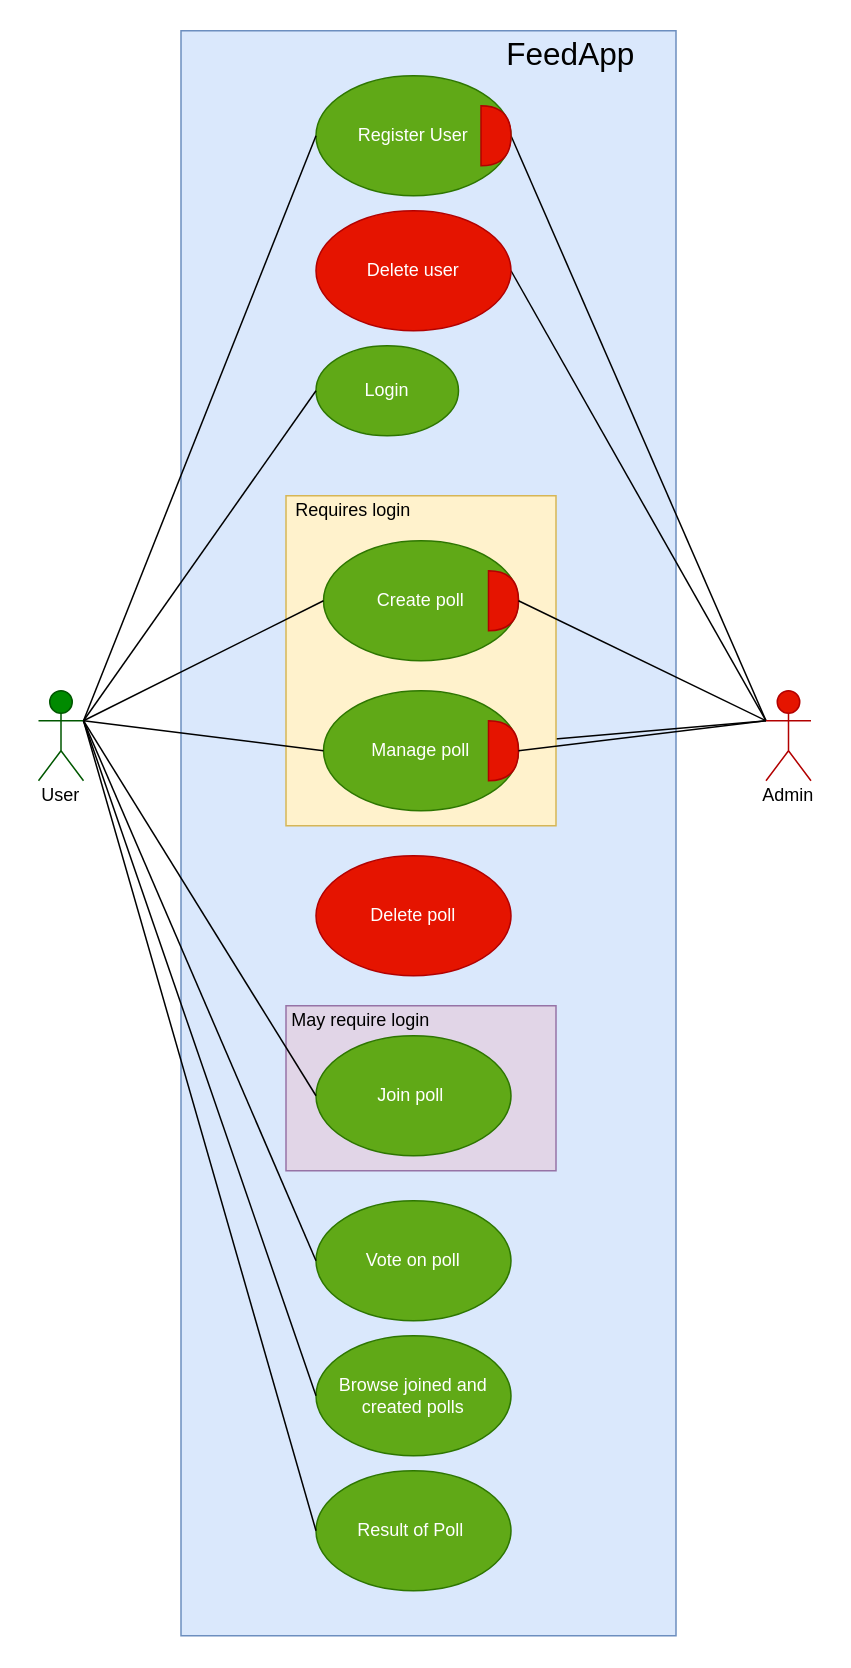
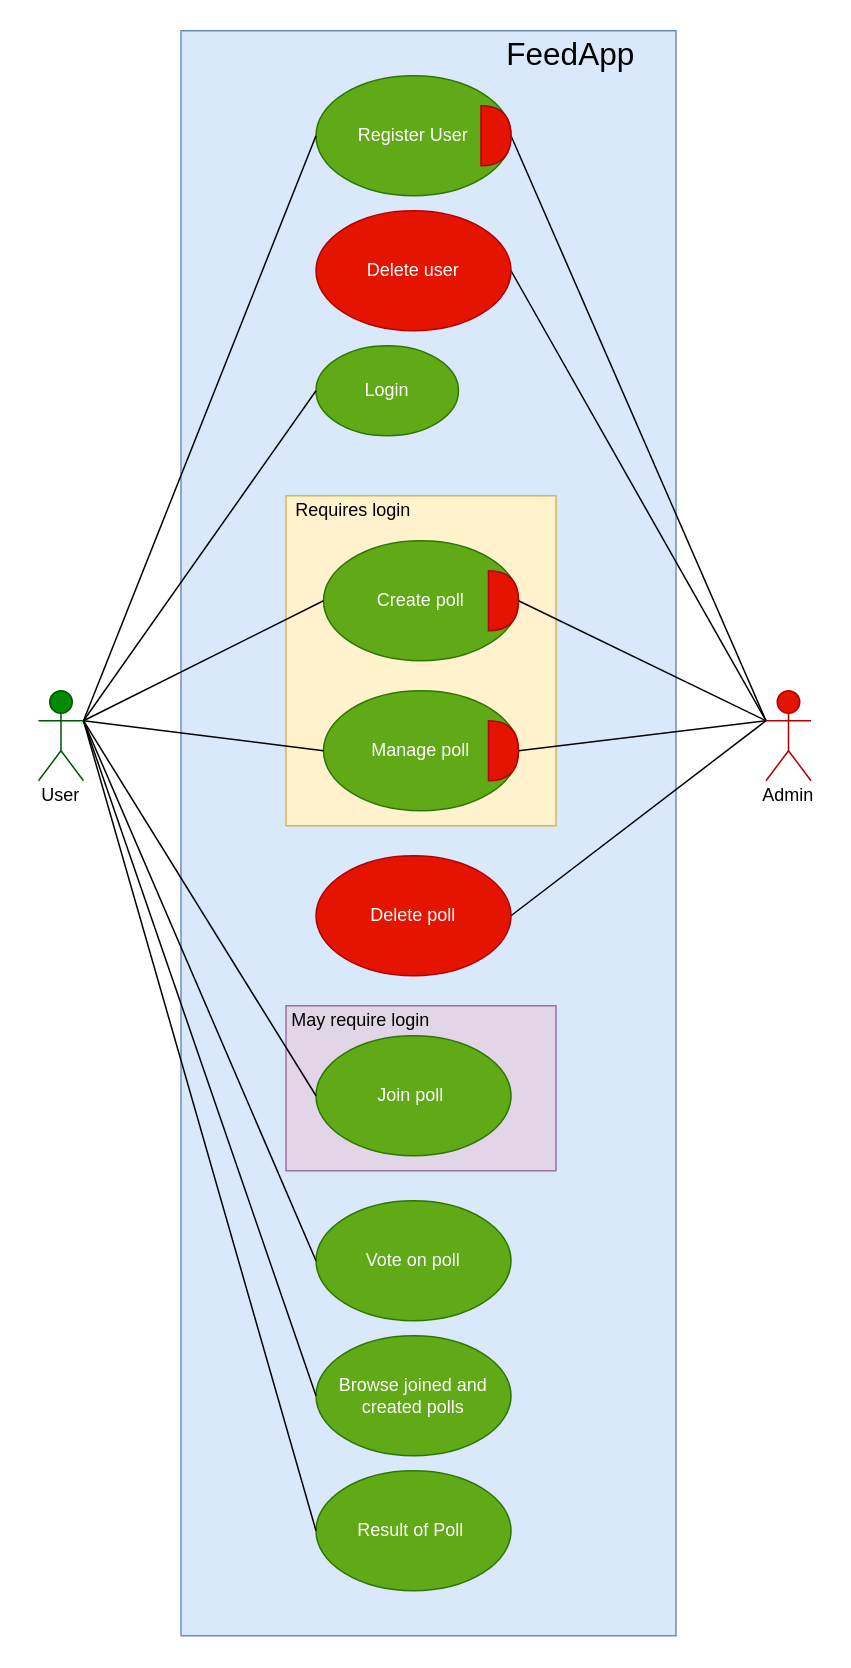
  <mxCell id="0" />
  <mxCell id="1" parent="0" />
  <mxCell id="2" value="User" style="shape=umlActor;verticalLabelPosition=bottom;verticalAlign=top;html=1;outlineConnect=0;fillColor=#008a00;strokeColor=#005700;fontColor=#ffffff;" vertex="1" parent="1"><mxGeometry x="25" y="460" width="30" height="60" as="geometry" /></mxCell>
  <mxCell id="3" value="" style="rounded=0;whiteSpace=wrap;html=1;fillColor=#dae8fc;strokeColor=#6c8ebf;" vertex="1" parent="1"><mxGeometry x="120" y="20" width="330" height="1070" as="geometry" /></mxCell>
  <mxCell id="4" style="edgeStyle=none;rounded=0;orthogonalLoop=1;jettySize=auto;html=1;exitX=0;exitY=0.333;exitDx=0;exitDy=0;exitPerimeter=0;entryX=1;entryY=0.5;entryDx=0;entryDy=0;entryPerimeter=0;endArrow=none;endFill=0;" edge="1" parent="1" source="7" target="33"><mxGeometry relative="1" as="geometry" /></mxCell>
  <mxCell id="5" style="edgeStyle=none;rounded=0;orthogonalLoop=1;jettySize=auto;html=1;exitX=0;exitY=0.333;exitDx=0;exitDy=0;exitPerimeter=0;entryX=1;entryY=0.5;entryDx=0;entryDy=0;endArrow=none;endFill=0;" edge="1" parent="1" source="7" target="32"><mxGeometry relative="1" as="geometry" /></mxCell>
- <mxCell id="6" style="edgeStyle=none;rounded=0;orthogonalLoop=1;jettySize=auto;html=1;exitX=0;exitY=0.333;exitDx=0;exitDy=0;exitPerimeter=0;endArrow=none;endFill=0;" edge="1" parent="1" source="7" target="25"><mxGeometry relative="1" as="geometry" /></mxCell>
+ <mxCell id="6" style="edgeStyle=none;rounded=0;orthogonalLoop=1;jettySize=auto;html=1;exitX=0;exitY=0.333;exitDx=0;exitDy=0;exitPerimeter=0;entryX=1;entryY=0.5;entryDx=0;entryDy=0;endArrow=none;endFill=0;" edge="1" parent="1" source="7" target="29"><mxGeometry relative="1" as="geometry" /></mxCell>
  <mxCell id="7" value="Administrator" style="shape=umlActor;verticalLabelPosition=bottom;verticalAlign=top;html=1;outlineConnect=0;fillColor=#e51400;strokeColor=#B20000;fontColor=#ffffff;" vertex="1" parent="1"><mxGeometry x="510" y="460" width="30" height="60" as="geometry" /></mxCell>
  <mxCell id="8" value="Vote on poll" style="ellipse;whiteSpace=wrap;html=1;fillColor=#60a917;strokeColor=#2D7600;fontColor=#ffffff;" vertex="1" parent="1"><mxGeometry x="210" y="800" width="130" height="80" as="geometry" /></mxCell>
  <mxCell id="9" value="Result of Poll&amp;nbsp;" style="ellipse;whiteSpace=wrap;html=1;fillColor=#60a917;strokeColor=#2D7600;fontColor=#ffffff;" vertex="1" parent="1"><mxGeometry x="210" y="980" width="130" height="80" as="geometry" /></mxCell>
  <mxCell id="10" value="Register User" style="ellipse;whiteSpace=wrap;html=1;fillColor=#60a917;strokeColor=#2D7600;fontColor=#ffffff;" vertex="1" parent="1"><mxGeometry x="210" y="50" width="130" height="80" as="geometry" /></mxCell>
  <mxCell id="11" value="Login" style="ellipse;whiteSpace=wrap;html=1;fillColor=#60a917;strokeColor=#2D7600;fontColor=#ffffff;" vertex="1" parent="1"><mxGeometry x="210" y="230" width="95" height="60" as="geometry" /></mxCell>
  <mxCell id="12" value="Browse joined and created polls" style="ellipse;whiteSpace=wrap;html=1;fillColor=#60a917;strokeColor=#2D7600;fontColor=#ffffff;" vertex="1" parent="1"><mxGeometry x="210" y="890" width="130" height="80" as="geometry" /></mxCell>
  <mxCell id="13" style="edgeStyle=none;rounded=0;orthogonalLoop=1;jettySize=auto;html=1;entryX=0;entryY=0.5;entryDx=0;entryDy=0;endArrow=none;endFill=0;exitX=1;exitY=0.333;exitDx=0;exitDy=0;exitPerimeter=0;" edge="1" parent="1" target="9" source="2"><mxGeometry relative="1" as="geometry"><mxPoint x="80" y="410" as="sourcePoint" /></mxGeometry></mxCell>
  <mxCell id="14" value="&lt;font style=&quot;font-size: 21px&quot;&gt;FeedApp&lt;/font&gt;" style="text;html=1;strokeColor=none;fillColor=none;align=center;verticalAlign=middle;whiteSpace=wrap;rounded=0;" vertex="1" parent="1"><mxGeometry x="360" y="25" width="40" height="20" as="geometry" /></mxCell>
  <mxCell id="15" value="" style="rounded=0;whiteSpace=wrap;html=1;fillColor=#fff2cc;strokeColor=#d6b656;" vertex="1" parent="1"><mxGeometry x="190" y="330" width="180" height="220" as="geometry" /></mxCell>
  <mxCell id="16" value="Create poll" style="ellipse;whiteSpace=wrap;html=1;fillColor=#60a917;strokeColor=#2D7600;fontColor=#ffffff;" vertex="1" parent="1"><mxGeometry x="215" y="360" width="130" height="80" as="geometry" /></mxCell>
  <mxCell id="17" value="" style="endArrow=none;html=1;exitX=1;exitY=0.333;exitDx=0;exitDy=0;exitPerimeter=0;entryX=0;entryY=0.5;entryDx=0;entryDy=0;endFill=0;" edge="1" parent="1" source="2" target="16"><mxGeometry width="50" height="50" relative="1" as="geometry"><mxPoint x="400" y="500" as="sourcePoint" /><mxPoint x="450" y="450" as="targetPoint" /></mxGeometry></mxCell>
  <mxCell id="18" style="edgeStyle=none;rounded=0;orthogonalLoop=1;jettySize=auto;html=1;exitX=0.5;exitY=0;exitDx=0;exitDy=0;" edge="1" parent="1" source="15" target="15"><mxGeometry relative="1" as="geometry" /></mxCell>
  <mxCell id="19" value="Requires login" style="text;html=1;strokeColor=none;fillColor=none;align=center;verticalAlign=middle;whiteSpace=wrap;rounded=0;" vertex="1" parent="1"><mxGeometry x="190" y="330" width="90" height="20" as="geometry" /></mxCell>
  <mxCell id="20" style="edgeStyle=none;rounded=0;orthogonalLoop=1;jettySize=auto;html=1;exitX=1;exitY=0.333;exitDx=0;exitDy=0;exitPerimeter=0;entryX=0;entryY=0.5;entryDx=0;entryDy=0;endArrow=none;endFill=0;" edge="1" parent="1" source="2" target="10"><mxGeometry relative="1" as="geometry" /></mxCell>
  <mxCell id="21" value="" style="rounded=0;whiteSpace=wrap;html=1;fillColor=#e1d5e7;strokeColor=#9673a6;" vertex="1" parent="1"><mxGeometry x="190" y="670" width="180" height="110" as="geometry" /></mxCell>
  <mxCell id="22" value="Join poll&amp;nbsp;" style="ellipse;whiteSpace=wrap;html=1;fillColor=#60a917;strokeColor=#2D7600;fontColor=#ffffff;" vertex="1" parent="1"><mxGeometry x="210" y="690" width="130" height="80" as="geometry" /></mxCell>
  <mxCell id="23" value="" style="endArrow=none;html=1;exitX=1;exitY=0.333;exitDx=0;exitDy=0;exitPerimeter=0;entryX=0;entryY=0.5;entryDx=0;entryDy=0;endFill=0;" edge="1" parent="1" source="2" target="22"><mxGeometry width="50" height="50" relative="1" as="geometry"><mxPoint x="400" y="500" as="sourcePoint" /><mxPoint x="450" y="450" as="targetPoint" /></mxGeometry></mxCell>
  <mxCell id="24" value="May require login" style="text;html=1;strokeColor=none;fillColor=none;align=center;verticalAlign=middle;whiteSpace=wrap;rounded=0;" vertex="1" parent="1"><mxGeometry x="190" y="670" width="100" height="20" as="geometry" /></mxCell>
  <mxCell id="25" value="Manage poll" style="ellipse;whiteSpace=wrap;html=1;fillColor=#60a917;strokeColor=#2D7600;fontColor=#ffffff;" vertex="1" parent="1"><mxGeometry x="215" y="460" width="130" height="80" as="geometry" /></mxCell>
  <mxCell id="26" value="" style="endArrow=none;html=1;entryX=0;entryY=0.5;entryDx=0;entryDy=0;exitX=1;exitY=0.333;exitDx=0;exitDy=0;exitPerimeter=0;endFill=0;" edge="1" parent="1" source="2" target="25"><mxGeometry width="50" height="50" relative="1" as="geometry"><mxPoint x="80" y="410" as="sourcePoint" /><mxPoint x="410" y="260" as="targetPoint" /><Array as="points" /></mxGeometry></mxCell>
  <mxCell id="27" style="edgeStyle=none;rounded=0;orthogonalLoop=1;jettySize=auto;html=1;exitX=1;exitY=0.333;exitDx=0;exitDy=0;exitPerimeter=0;entryX=0;entryY=0.5;entryDx=0;entryDy=0;endArrow=none;endFill=0;" edge="1" parent="1" source="2" target="8"><mxGeometry relative="1" as="geometry" /></mxCell>
  <mxCell id="28" style="edgeStyle=none;rounded=0;orthogonalLoop=1;jettySize=auto;html=1;exitX=0;exitY=0.25;exitDx=0;exitDy=0;dashed=1;" edge="1" parent="1" source="21" target="21"><mxGeometry relative="1" as="geometry" /></mxCell>
  <mxCell id="29" value="Delete poll" style="ellipse;whiteSpace=wrap;html=1;fillColor=#e51400;strokeColor=#B20000;fontColor=#ffffff;" vertex="1" parent="1"><mxGeometry x="210" y="570" width="130" height="80" as="geometry" /></mxCell>
  <mxCell id="30" value="User" style="text;html=1;strokeColor=none;fillColor=none;align=center;verticalAlign=middle;whiteSpace=wrap;rounded=0;" vertex="1" parent="1"><mxGeometry x="20" y="520" width="40" height="20" as="geometry" /></mxCell>
  <mxCell id="31" value="Admin" style="text;html=1;strokeColor=none;fillColor=none;align=center;verticalAlign=middle;whiteSpace=wrap;rounded=0;" vertex="1" parent="1"><mxGeometry x="505" y="520" width="40" height="20" as="geometry" /></mxCell>
  <mxCell id="32" value="Delete user" style="ellipse;whiteSpace=wrap;html=1;fillColor=#e51400;strokeColor=#B20000;fontColor=#ffffff;" vertex="1" parent="1"><mxGeometry x="210" y="140" width="130" height="80" as="geometry" /></mxCell>
  <mxCell id="33" value="" style="shape=or;whiteSpace=wrap;html=1;fillColor=#e51400;strokeColor=#B20000;fontColor=#ffffff;" vertex="1" parent="1"><mxGeometry x="320" y="70" width="20" height="40" as="geometry" /></mxCell>
  <mxCell id="34" value="" style="shape=or;whiteSpace=wrap;html=1;fillColor=#e51400;strokeColor=#B20000;fontColor=#ffffff;" vertex="1" parent="1"><mxGeometry x="325" y="480" width="20" height="40" as="geometry" /></mxCell>
  <mxCell id="35" value="" style="shape=or;whiteSpace=wrap;html=1;fillColor=#e51400;strokeColor=#B20000;fontColor=#ffffff;" vertex="1" parent="1"><mxGeometry x="325" y="380" width="20" height="40" as="geometry" /></mxCell>
  <mxCell id="36" style="rounded=0;orthogonalLoop=1;jettySize=auto;html=1;exitX=1;exitY=0.333;exitDx=0;exitDy=0;exitPerimeter=0;entryX=0;entryY=0.5;entryDx=0;entryDy=0;endArrow=none;endFill=0;" edge="1" parent="1" source="2" target="11"><mxGeometry relative="1" as="geometry" /></mxCell>
  <mxCell id="37" style="edgeStyle=none;rounded=0;orthogonalLoop=1;jettySize=auto;html=1;exitX=1;exitY=0.333;exitDx=0;exitDy=0;exitPerimeter=0;endArrow=none;endFill=0;entryX=0;entryY=0.5;entryDx=0;entryDy=0;" edge="1" parent="1" source="2" target="12"><mxGeometry relative="1" as="geometry" /></mxCell>
  <mxCell id="38" style="edgeStyle=none;rounded=0;orthogonalLoop=1;jettySize=auto;html=1;exitX=0;exitY=0.333;exitDx=0;exitDy=0;exitPerimeter=0;entryX=1;entryY=0.5;entryDx=0;entryDy=0;entryPerimeter=0;endArrow=none;endFill=0;" edge="1" parent="1" source="7" target="35"><mxGeometry relative="1" as="geometry" /></mxCell>
  <mxCell id="39" style="edgeStyle=none;rounded=0;orthogonalLoop=1;jettySize=auto;html=1;exitX=0;exitY=0.333;exitDx=0;exitDy=0;exitPerimeter=0;entryX=1;entryY=0.5;entryDx=0;entryDy=0;entryPerimeter=0;endArrow=none;endFill=0;" edge="1" parent="1" source="7" target="34"><mxGeometry relative="1" as="geometry" /></mxCell>
